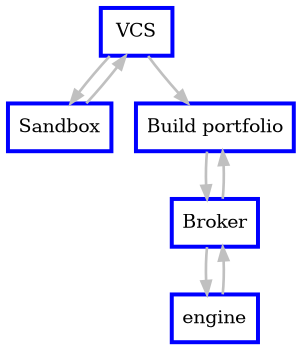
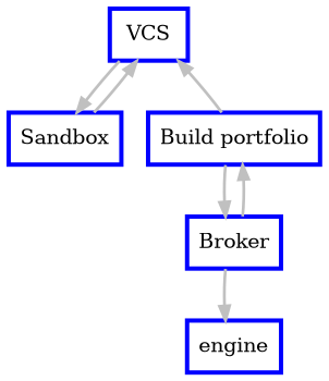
  digraph {
    node [color=blue penwidth=3 shape=box]
    edge [color=gray penwidth=2]
    VCS
    Sandbox
    n3 [label="Build portfolio"]
    Broker
    n5 [label=engine]
    VCS -> Sandbox
-   VCS -> n3
+   n3 -> VCS
    Sandbox -> VCS
    n3 -> Broker
    Broker -> n3
    Broker -> n5
-   n5 -> Broker
  }
